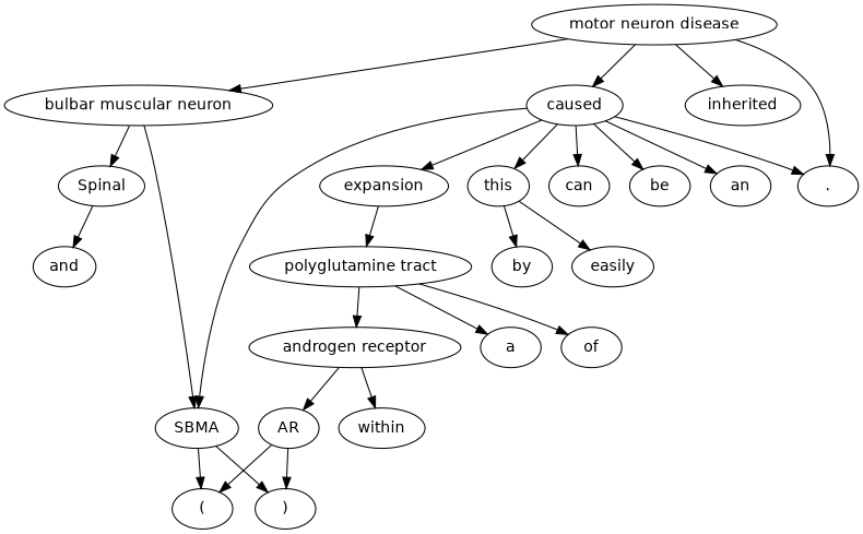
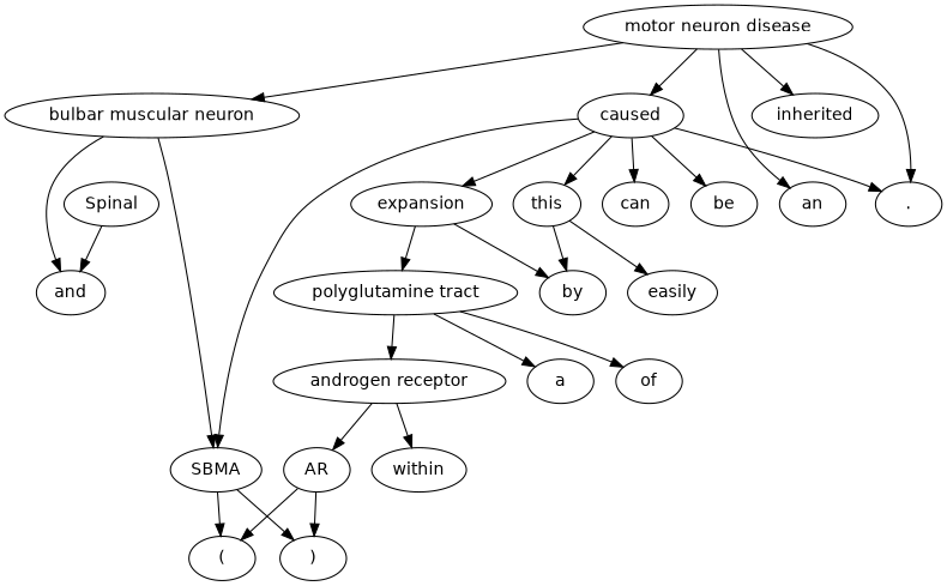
  strict digraph {
    fontname="DejaVu Sans"
    node [fontname="DejaVu Sans"]
    edge [fontname="DejaVu Sans"]
    Spinal
    and
    n3 [label="bulbar muscular neuron"]
    SBMA
    "("
    ")"
    "motor neuron disease"
    an
    inherited
    caused
    "."
    expansion
    can
    be
    this
    by
    "polyglutamine tract"
    easily
    of
    a
    "androgen receptor"
    within
    AR
    Spinal -> and
-   n3 -> Spinal
+   n3 -> and
    n3 -> SBMA
    SBMA -> "("
    SBMA -> ")"
    "motor neuron disease" -> n3
-   caused -> an
+   "motor neuron disease" -> an
    "motor neuron disease" -> inherited
    "motor neuron disease" -> caused
    "motor neuron disease" -> "."
    caused -> SBMA
    caused -> "."
    caused -> expansion
    caused -> can
    caused -> be
    caused -> this
+   expansion -> by
    expansion -> "polyglutamine tract"
    this -> by
    this -> easily
    "polyglutamine tract" -> of
    "polyglutamine tract" -> a
    "polyglutamine tract" -> "androgen receptor"
    "androgen receptor" -> within
    "androgen receptor" -> AR
    AR -> "("
    AR -> ")"
  }
